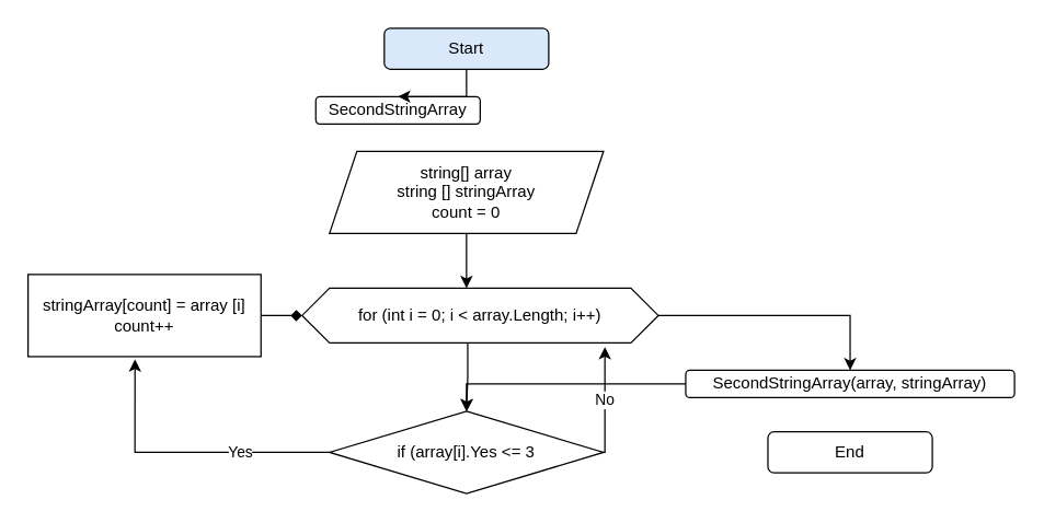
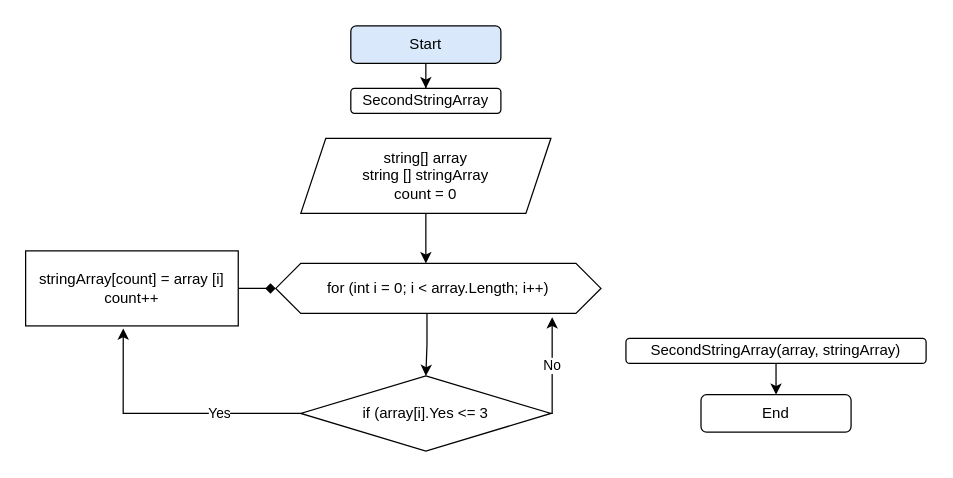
  <mxCell id="0" />
  <mxCell id="1" parent="0" />
- <mxCell id="2" value="SecondStringArray" style="rounded=1;whiteSpace=wrap;html=1;" vertex="1" parent="1"><mxGeometry x="230" y="70" width="120" height="20" as="geometry" /></mxCell>
+ <mxCell id="2" value="SecondStringArray" style="rounded=1;whiteSpace=wrap;html=1;" vertex="1" parent="1"><mxGeometry x="280" y="70" width="120" height="20" as="geometry" /></mxCell>
  <mxCell id="3" style="edgeStyle=orthogonalEdgeStyle;rounded=0;orthogonalLoop=1;jettySize=auto;html=1;entryX=0.5;entryY=0;entryDx=0;entryDy=0;" edge="1" parent="1" source="4"><mxGeometry relative="1" as="geometry"><mxPoint x="340" y="210" as="targetPoint" /></mxGeometry></mxCell>
  <mxCell id="4" value="string[] array&lt;br&gt;string [] stringArray&lt;br&gt;count = 0" style="shape=parallelogram;perimeter=parallelogramPerimeter;whiteSpace=wrap;html=1;fixedSize=1;" vertex="1" parent="1"><mxGeometry x="240" y="110" width="200" height="60" as="geometry" /></mxCell>
  <mxCell id="5" value="Yes" style="edgeStyle=orthogonalEdgeStyle;rounded=0;orthogonalLoop=1;jettySize=auto;html=1;entryX=0.459;entryY=1.033;entryDx=0;entryDy=0;entryPerimeter=0;" edge="1" parent="1" source="7" target="9"><mxGeometry x="-0.385" relative="1" as="geometry"><mxPoint as="offset" /></mxGeometry></mxCell>
  <mxCell id="6" value="No" style="edgeStyle=orthogonalEdgeStyle;rounded=0;orthogonalLoop=1;jettySize=auto;html=1;entryX=0.85;entryY=1.075;entryDx=0;entryDy=0;entryPerimeter=0;" edge="1" parent="1" source="7" target="13"><mxGeometry relative="1" as="geometry"><mxPoint x="460" y="260" as="targetPoint" /><Array as="points"><mxPoint x="441" y="330" /></Array></mxGeometry></mxCell>
  <mxCell id="7" value="if (array[i].Yes &amp;lt;= 3" style="rhombus;whiteSpace=wrap;html=1;" vertex="1" parent="1"><mxGeometry x="240" y="300" width="200" height="60" as="geometry" /></mxCell>
  <mxCell id="8" style="edgeStyle=orthogonalEdgeStyle;rounded=0;orthogonalLoop=1;jettySize=auto;html=1;entryX=0;entryY=0.5;entryDx=0;entryDy=0;endArrow=diamond;" edge="1" parent="1" source="9" target="13"><mxGeometry relative="1" as="geometry"><mxPoint x="220" y="250" as="targetPoint" /></mxGeometry></mxCell>
  <mxCell id="9" value="stringArray[count] = array [i]&lt;br&gt;count++" style="rounded=0;whiteSpace=wrap;html=1;" vertex="1" parent="1"><mxGeometry x="20" y="200" width="170" height="60" as="geometry" /></mxCell>
  <mxCell id="10" value="End" style="rounded=1;whiteSpace=wrap;html=1;" vertex="1" parent="1"><mxGeometry x="560" y="315" width="120" height="30" as="geometry" /></mxCell>
- <mxCell id="11" style="edgeStyle=orthogonalEdgeStyle;rounded=0;orthogonalLoop=1;jettySize=auto;html=1;entryX=0.5;entryY=0;entryDx=0;entryDy=0;" edge="1" parent="1" source="13" target="17"><mxGeometry relative="1" as="geometry" /></mxCell>
  <mxCell id="12" style="edgeStyle=orthogonalEdgeStyle;rounded=0;orthogonalLoop=1;jettySize=auto;html=1;entryX=0.5;entryY=0;entryDx=0;entryDy=0;exitX=0.465;exitY=1;exitDx=0;exitDy=0;exitPerimeter=0;" edge="1" parent="1" source="13" target="7"><mxGeometry relative="1" as="geometry" /></mxCell>
  <mxCell id="13" value="for (int i = 0; i &amp;lt; array.Length; i++)" style="shape=hexagon;perimeter=hexagonPerimeter2;whiteSpace=wrap;html=1;fixedSize=1;" vertex="1" parent="1"><mxGeometry x="220" y="210" width="260" height="40" as="geometry" /></mxCell>
  <mxCell id="14" style="edgeStyle=orthogonalEdgeStyle;rounded=0;orthogonalLoop=1;jettySize=auto;html=1;" edge="1" parent="1" source="15" target="2"><mxGeometry relative="1" as="geometry" /></mxCell>
  <mxCell id="15" value="Start" style="rounded=1;whiteSpace=wrap;html=1;fillColor=#dae8fc;" vertex="1" parent="1"><mxGeometry x="280" y="20" width="120" height="30" as="geometry" /></mxCell>
- <mxCell id="16" style="edgeStyle=orthogonalEdgeStyle;rounded=0;orthogonalLoop=1;jettySize=auto;html=1;" edge="1" parent="1" source="17" target="7"><mxGeometry relative="1" as="geometry" /></mxCell>
+ <mxCell id="16" style="edgeStyle=orthogonalEdgeStyle;rounded=0;orthogonalLoop=1;jettySize=auto;html=1;" edge="1" parent="1" source="17" target="10"><mxGeometry relative="1" as="geometry" /></mxCell>
  <mxCell id="17" value="SecondStringArray(array, stringArray)" style="rounded=1;whiteSpace=wrap;html=1;" vertex="1" parent="1"><mxGeometry x="500" y="270" width="240" height="20" as="geometry" /></mxCell>
